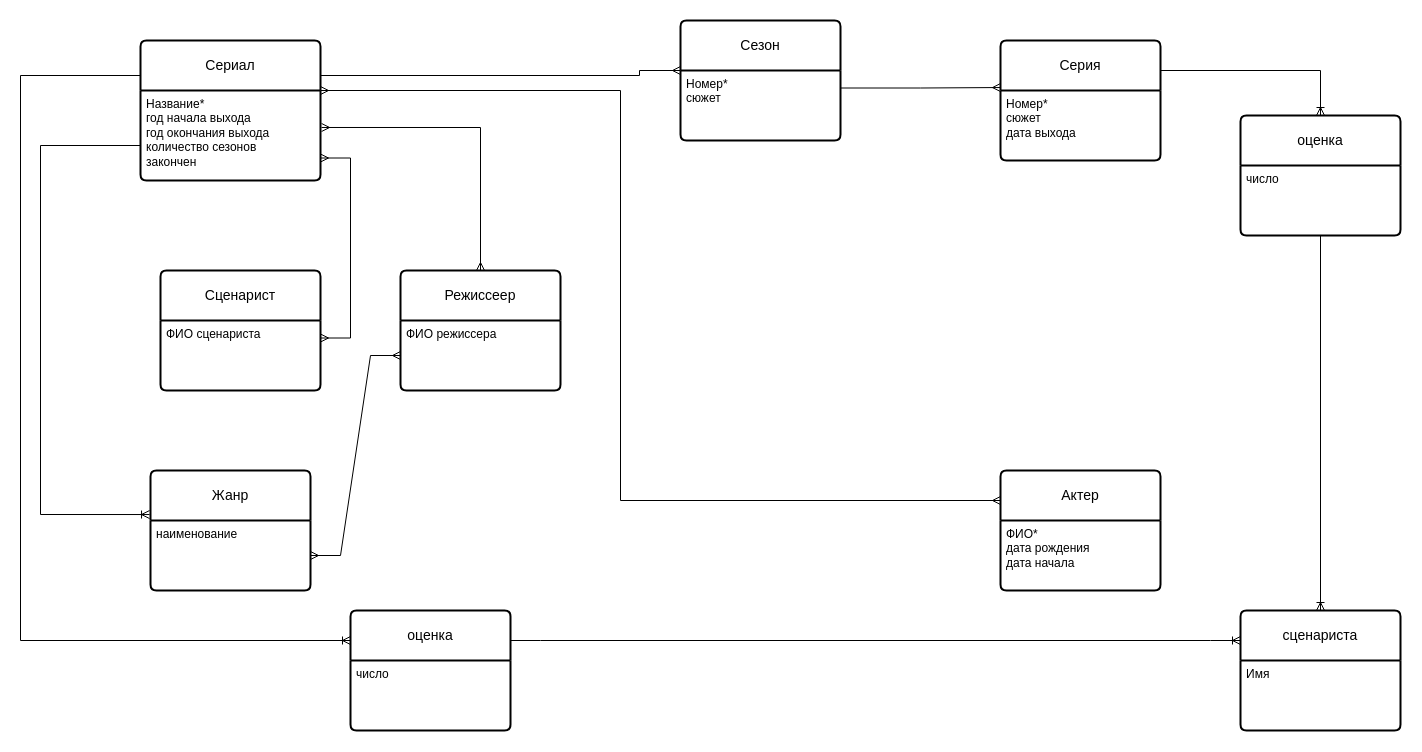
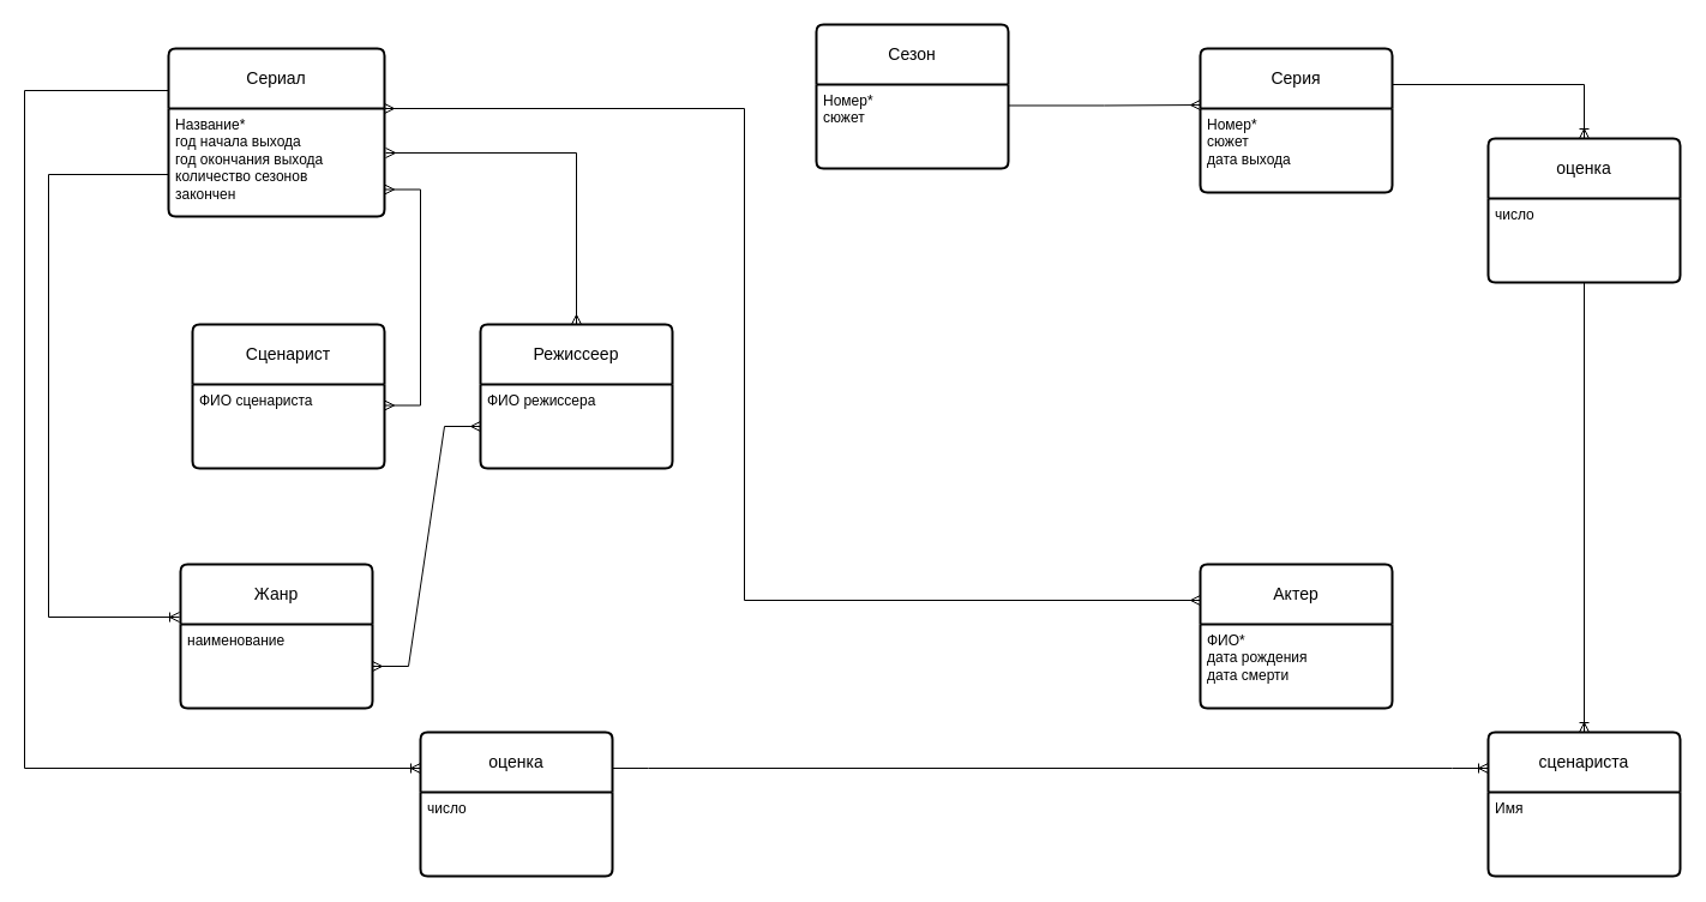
  <mxCell id="0" />
  <mxCell id="1" parent="0" />
  <mxCell id="2" value="" style="edgeStyle=orthogonalEdgeStyle;fontSize=12;html=1;endArrow=ERmany;rounded=0;exitX=1;exitY=0.25;exitDx=0;exitDy=0;entryX=0;entryY=0.392;entryDx=0;entryDy=0;entryPerimeter=0;" parent="1" source="17" target="14" edge="1"><mxGeometry width="100" height="100" relative="1" as="geometry"><mxPoint x="760" y="115" as="sourcePoint" /><mxPoint x="920" y="100" as="targetPoint" /><Array as="points" /></mxGeometry></mxCell>
  <mxCell id="3" value="" style="edgeStyle=orthogonalEdgeStyle;fontSize=12;html=1;endArrow=ERoneToMany;rounded=0;entryX=-0.006;entryY=0.367;entryDx=0;entryDy=0;exitX=0;exitY=0.75;exitDx=0;exitDy=0;entryPerimeter=0;" parent="1" source="19" target="4" edge="1"><mxGeometry width="100" height="100" relative="1" as="geometry"><mxPoint x="110" y="145" as="sourcePoint" /><mxPoint x="70" y="355" as="targetPoint" /><Array as="points"><mxPoint x="40" y="145" /><mxPoint x="40" y="514" /></Array></mxGeometry></mxCell>
  <mxCell id="4" value="Жанр" style="swimlane;childLayout=stackLayout;horizontal=1;startSize=50;horizontalStack=0;rounded=1;fontSize=14;fontStyle=0;strokeWidth=2;resizeParent=0;resizeLast=1;shadow=0;dashed=0;align=center;arcSize=4;whiteSpace=wrap;html=1;" parent="1" vertex="1"><mxGeometry x="150" y="470" width="160" height="120" as="geometry" /></mxCell>
  <mxCell id="5" value="наименование" style="align=left;strokeColor=none;fillColor=none;spacingLeft=4;fontSize=12;verticalAlign=top;resizable=0;rotatable=0;part=1;html=1;" parent="4" vertex="1"><mxGeometry y="50" width="160" height="70" as="geometry" /></mxCell>
  <mxCell id="6" value="Сценарист" style="swimlane;childLayout=stackLayout;horizontal=1;startSize=50;horizontalStack=0;rounded=1;fontSize=14;fontStyle=0;strokeWidth=2;resizeParent=0;resizeLast=1;shadow=0;dashed=0;align=center;arcSize=4;whiteSpace=wrap;html=1;" parent="1" vertex="1"><mxGeometry x="160" y="270" width="160" height="120" as="geometry" /></mxCell>
  <mxCell id="7" value="ФИО сценариста" style="align=left;strokeColor=none;fillColor=none;spacingLeft=4;fontSize=12;verticalAlign=top;resizable=0;rotatable=0;part=1;html=1;" parent="6" vertex="1"><mxGeometry y="50" width="160" height="70" as="geometry" /></mxCell>
  <mxCell id="8" value="Режиссеер" style="swimlane;childLayout=stackLayout;horizontal=1;startSize=50;horizontalStack=0;rounded=1;fontSize=14;fontStyle=0;strokeWidth=2;resizeParent=0;resizeLast=1;shadow=0;dashed=0;align=center;arcSize=4;whiteSpace=wrap;html=1;" parent="1" vertex="1"><mxGeometry x="400" y="270" width="160" height="120" as="geometry" /></mxCell>
  <mxCell id="9" value="ФИО режиссера" style="align=left;strokeColor=none;fillColor=none;spacingLeft=4;fontSize=12;verticalAlign=top;resizable=0;rotatable=0;part=1;html=1;" parent="8" vertex="1"><mxGeometry y="50" width="160" height="70" as="geometry" /></mxCell>
  <mxCell id="10" value="сценариста" style="swimlane;childLayout=stackLayout;horizontal=1;startSize=50;horizontalStack=0;rounded=1;fontSize=14;fontStyle=0;strokeWidth=2;resizeParent=0;resizeLast=1;shadow=0;dashed=0;align=center;arcSize=4;whiteSpace=wrap;html=1;" vertex="1" parent="1"><mxGeometry x="1240" y="610" width="160" height="120" as="geometry" /></mxCell>
  <mxCell id="11" value="Имя" style="align=left;strokeColor=none;fillColor=none;spacingLeft=4;fontSize=12;verticalAlign=top;resizable=0;rotatable=0;part=1;html=1;" vertex="1" parent="10"><mxGeometry y="50" width="160" height="70" as="geometry" /></mxCell>
  <mxCell id="12" value="оценка" style="swimlane;childLayout=stackLayout;horizontal=1;startSize=50;horizontalStack=0;rounded=1;fontSize=14;fontStyle=0;strokeWidth=2;resizeParent=0;resizeLast=1;shadow=0;dashed=0;align=center;arcSize=4;whiteSpace=wrap;html=1;" vertex="1" parent="1"><mxGeometry x="1240" y="115" width="160" height="120" as="geometry" /></mxCell>
  <mxCell id="13" value="число" style="align=left;strokeColor=none;fillColor=none;spacingLeft=4;fontSize=12;verticalAlign=top;resizable=0;rotatable=0;part=1;html=1;" vertex="1" parent="12"><mxGeometry y="50" width="160" height="70" as="geometry" /></mxCell>
  <mxCell id="14" value="Серия" style="swimlane;childLayout=stackLayout;horizontal=1;startSize=50;horizontalStack=0;rounded=1;fontSize=14;fontStyle=0;strokeWidth=2;resizeParent=0;resizeLast=1;shadow=0;dashed=0;align=center;arcSize=4;whiteSpace=wrap;html=1;" vertex="1" parent="1"><mxGeometry x="1000" y="40" width="160" height="120" as="geometry" /></mxCell>
  <mxCell id="15" value="Номер*&lt;br&gt;сюжет&lt;br&gt;дата выхода" style="align=left;strokeColor=none;fillColor=none;spacingLeft=4;fontSize=12;verticalAlign=top;resizable=0;rotatable=0;part=1;html=1;" vertex="1" parent="14"><mxGeometry y="50" width="160" height="70" as="geometry" /></mxCell>
  <mxCell id="16" value="Сезон" style="swimlane;childLayout=stackLayout;horizontal=1;startSize=50;horizontalStack=0;rounded=1;fontSize=14;fontStyle=0;strokeWidth=2;resizeParent=0;resizeLast=1;shadow=0;dashed=0;align=center;arcSize=4;whiteSpace=wrap;html=1;" vertex="1" parent="1"><mxGeometry x="680" y="20" width="160" height="120" as="geometry" /></mxCell>
  <mxCell id="17" value="Номер*&lt;br&gt;сюжет&lt;br&gt;" style="align=left;strokeColor=none;fillColor=none;spacingLeft=4;fontSize=12;verticalAlign=top;resizable=0;rotatable=0;part=1;html=1;" vertex="1" parent="16"><mxGeometry y="50" width="160" height="70" as="geometry" /></mxCell>
- <mxCell id="18" value="" style="edgeStyle=orthogonalEdgeStyle;fontSize=12;html=1;endArrow=ERmany;rounded=0;exitX=1;exitY=0.25;exitDx=0;exitDy=0;entryX=0;entryY=0;entryDx=0;entryDy=0;" edge="1" parent="1" source="19" target="17"><mxGeometry width="100" height="100" relative="1" as="geometry"><mxPoint x="360" y="80" as="sourcePoint" /><mxPoint x="560" y="110" as="targetPoint" /><Array as="points"><mxPoint x="639" y="75" /><mxPoint x="639" y="70" /></Array></mxGeometry></mxCell>
  <mxCell id="19" value="Сериал" style="swimlane;childLayout=stackLayout;horizontal=1;startSize=50;horizontalStack=0;rounded=1;fontSize=14;fontStyle=0;strokeWidth=2;resizeParent=0;resizeLast=1;shadow=0;dashed=0;align=center;arcSize=4;whiteSpace=wrap;html=1;" vertex="1" parent="1"><mxGeometry x="140" y="40" width="180" height="140" as="geometry" /></mxCell>
  <mxCell id="20" value="Название*&lt;br&gt;год начала выхода&lt;br&gt;год окончания выхода&lt;br&gt;количество сезонов&lt;br&gt;закончен" style="align=left;strokeColor=none;fillColor=none;spacingLeft=4;fontSize=12;verticalAlign=top;resizable=0;rotatable=0;part=1;html=1;" vertex="1" parent="19"><mxGeometry y="50" width="180" height="90" as="geometry" /></mxCell>
  <mxCell id="21" value="" style="edgeStyle=orthogonalEdgeStyle;fontSize=12;html=1;endArrow=ERmany;startArrow=ERmany;rounded=0;entryX=0;entryY=0.25;entryDx=0;entryDy=0;exitX=1;exitY=0;exitDx=0;exitDy=0;" edge="1" parent="1" source="20" target="31"><mxGeometry width="100" height="100" relative="1" as="geometry"><mxPoint x="690" y="430" as="sourcePoint" /><mxPoint x="990" y="505" as="targetPoint" /><Array as="points"><mxPoint x="620" y="90" /><mxPoint x="620" y="500" /></Array></mxGeometry></mxCell>
  <mxCell id="22" value="" style="edgeStyle=entityRelationEdgeStyle;fontSize=12;html=1;endArrow=ERmany;startArrow=ERmany;rounded=0;entryX=1;entryY=0.75;entryDx=0;entryDy=0;exitX=1;exitY=0.25;exitDx=0;exitDy=0;" edge="1" parent="1" source="7" target="20"><mxGeometry width="100" height="100" relative="1" as="geometry"><mxPoint x="690" y="430" as="sourcePoint" /><mxPoint x="790" y="330" as="targetPoint" /></mxGeometry></mxCell>
  <mxCell id="23" value="" style="edgeStyle=orthogonalEdgeStyle;fontSize=12;html=1;endArrow=ERmany;startArrow=ERmany;rounded=0;entryX=1.006;entryY=0.411;entryDx=0;entryDy=0;entryPerimeter=0;exitX=0.5;exitY=0;exitDx=0;exitDy=0;" edge="1" parent="1" source="8" target="20"><mxGeometry width="100" height="100" relative="1" as="geometry"><mxPoint x="690" y="430" as="sourcePoint" /><mxPoint x="790" y="330" as="targetPoint" /><Array as="points"><mxPoint x="480" y="127" /></Array></mxGeometry></mxCell>
  <mxCell id="24" value="" style="edgeStyle=orthogonalEdgeStyle;fontSize=12;html=1;endArrow=ERoneToMany;rounded=0;entryX=0.5;entryY=0;entryDx=0;entryDy=0;exitX=0.5;exitY=1;exitDx=0;exitDy=0;" edge="1" parent="1" source="13" target="10"><mxGeometry width="100" height="100" relative="1" as="geometry"><mxPoint x="690" y="430" as="sourcePoint" /><mxPoint x="790" y="330" as="targetPoint" /></mxGeometry></mxCell>
  <mxCell id="25" value="оценка" style="swimlane;childLayout=stackLayout;horizontal=1;startSize=50;horizontalStack=0;rounded=1;fontSize=14;fontStyle=0;strokeWidth=2;resizeParent=0;resizeLast=1;shadow=0;dashed=0;align=center;arcSize=4;whiteSpace=wrap;html=1;" vertex="1" parent="1"><mxGeometry x="350" y="610" width="160" height="120" as="geometry" /></mxCell>
  <mxCell id="26" value="число" style="align=left;strokeColor=none;fillColor=none;spacingLeft=4;fontSize=12;verticalAlign=top;resizable=0;rotatable=0;part=1;html=1;" vertex="1" parent="25"><mxGeometry y="50" width="160" height="70" as="geometry" /></mxCell>
  <mxCell id="27" value="" style="edgeStyle=entityRelationEdgeStyle;fontSize=12;html=1;endArrow=ERmany;startArrow=ERmany;rounded=0;exitX=1;exitY=0.5;exitDx=0;exitDy=0;" edge="1" parent="1" source="5" target="9"><mxGeometry width="100" height="100" relative="1" as="geometry"><mxPoint x="690" y="430" as="sourcePoint" /><mxPoint x="990" y="565" as="targetPoint" /></mxGeometry></mxCell>
  <mxCell id="28" value="" style="edgeStyle=orthogonalEdgeStyle;fontSize=12;html=1;endArrow=ERoneToMany;rounded=0;entryX=0.5;entryY=0;entryDx=0;entryDy=0;exitX=1;exitY=0.25;exitDx=0;exitDy=0;" edge="1" parent="1" source="14" target="12"><mxGeometry width="100" height="100" relative="1" as="geometry"><mxPoint x="690" y="430" as="sourcePoint" /><mxPoint x="790" y="330" as="targetPoint" /></mxGeometry></mxCell>
  <mxCell id="29" value="" style="edgeStyle=orthogonalEdgeStyle;fontSize=12;html=1;endArrow=ERoneToMany;rounded=0;exitX=0;exitY=0.25;exitDx=0;exitDy=0;entryX=0;entryY=0.25;entryDx=0;entryDy=0;" edge="1" parent="1" source="19" target="25"><mxGeometry width="100" height="100" relative="1" as="geometry"><mxPoint x="690" y="430" as="sourcePoint" /><mxPoint x="780" y="380" as="targetPoint" /><Array as="points"><mxPoint x="20" y="75" /><mxPoint x="20" y="640" /></Array></mxGeometry></mxCell>
  <mxCell id="30" value="" style="edgeStyle=entityRelationEdgeStyle;fontSize=12;html=1;endArrow=ERoneToMany;rounded=0;exitX=1;exitY=0.25;exitDx=0;exitDy=0;entryX=0;entryY=0.25;entryDx=0;entryDy=0;" edge="1" parent="1" source="25" target="10"><mxGeometry width="100" height="100" relative="1" as="geometry"><mxPoint x="690" y="430" as="sourcePoint" /><mxPoint x="790" y="330" as="targetPoint" /></mxGeometry></mxCell>
  <mxCell id="31" value="Актер" style="swimlane;childLayout=stackLayout;horizontal=1;startSize=50;horizontalStack=0;rounded=1;fontSize=14;fontStyle=0;strokeWidth=2;resizeParent=0;resizeLast=1;shadow=0;dashed=0;align=center;arcSize=4;whiteSpace=wrap;html=1;" vertex="1" parent="1"><mxGeometry x="1000" y="470" width="160" height="120" as="geometry" /></mxCell>
- <mxCell id="32" value="ФИО*&lt;br&gt;дата рождения&lt;br&gt;дата начала&lt;br&gt;" style="align=left;strokeColor=none;fillColor=none;spacingLeft=4;fontSize=12;verticalAlign=top;resizable=0;rotatable=0;part=1;html=1;" vertex="1" parent="31"><mxGeometry y="50" width="160" height="70" as="geometry" /></mxCell>
+ <mxCell id="32" value="ФИО*&lt;br&gt;дата рождения&lt;br&gt;дата смерти&lt;br&gt;" style="align=left;strokeColor=none;fillColor=none;spacingLeft=4;fontSize=12;verticalAlign=top;resizable=0;rotatable=0;part=1;html=1;" vertex="1" parent="31"><mxGeometry y="50" width="160" height="70" as="geometry" /></mxCell>
